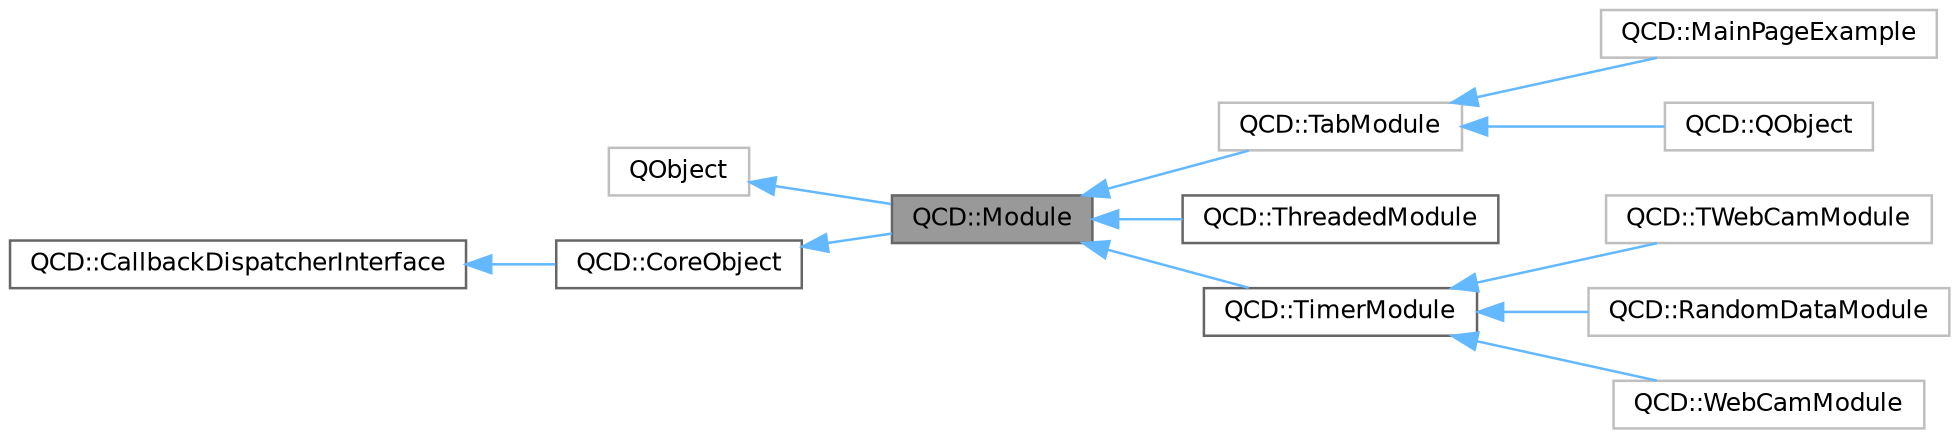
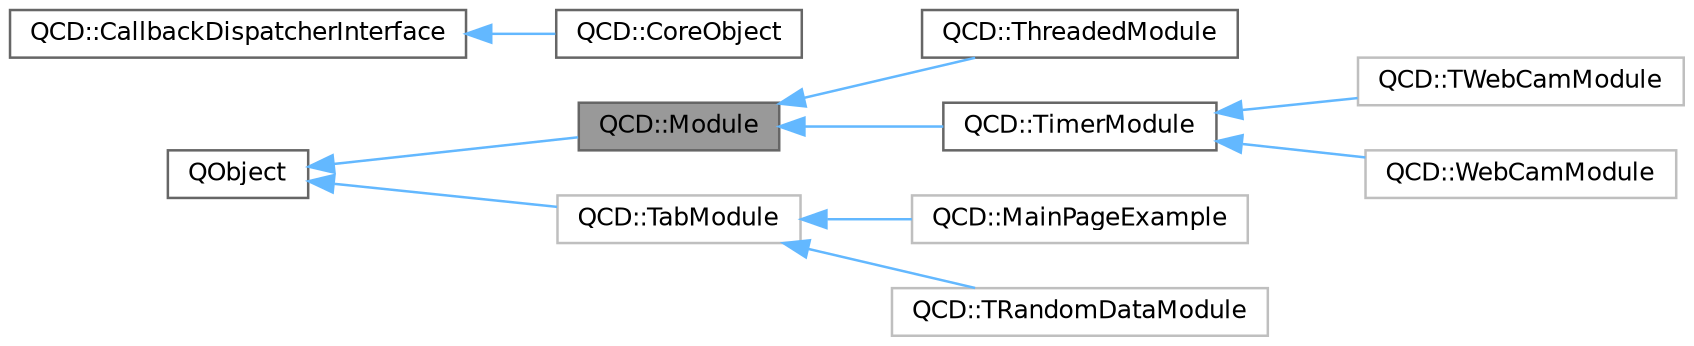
  digraph {
    rankdir=LR
    node [color=grey75 fillcolor=white fontname=Helvetica fontsize=10 shape=box style=filled]
    edge [color=steelblue1 dir=back fontname=Helvetica fontsize=10 labelfontname=Helvetica labelfontsize=10 style=solid]
    n1 [color=gray40 fillcolor=grey60 fontcolor=black height=0.2 label="QCD::Module" width=0.4]
    n2 [height=0.2 label="QCD::TabModule" width=0.4]
    n3 [color=gray40 height=0.2 label="QCD::ThreadedModule" width=0.4]
    n4 [color=gray40 height=0.2 label="QCD::TimerModule" width=0.4]
    n5 [height=0.2 label="QCD::MainPageExample" width=0.4]
-   n6 [height=0.2 label="QCD::QObject" width=0.4]
+   n6 [height=0.2 label="QCD::TRandomDataModule" width=0.4]
    n7 [height=0.2 label="QCD::TWebCamModule" width=0.4]
-   n8 [height=0.2 label="QCD::RandomDataModule" width=0.4]
    n9 [height=0.2 label="QCD::WebCamModule" width=0.4]
-   n10 [height=0.2 label=QObject width=0.4]
+   n10 [color=gray40 height=0.2 label=QObject width=0.4]
    n11 [color=gray40 height=0.2 label="QCD::CoreObject" width=0.4]
    n12 [color=gray40 height=0.2 label="QCD::CallbackDispatcherInterface" width=0.4]
-   n1 -> n2
+   n10 -> n2
    n1 -> n3
    n1 -> n4
    n2 -> n5
    n2 -> n6
    n4 -> n7
-   n4 -> n8
    n4 -> n9
    n10 -> n1
-   n11 -> n1
    n12 -> n11
  }
